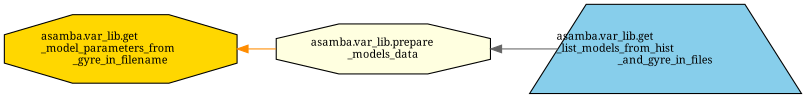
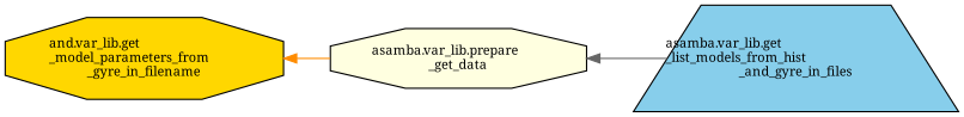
  digraph {
    fontname="Noto Serif"
    rankdir=LR
    node [color=black fontname="Noto Serif" fontsize=10 shape=octagon style=filled]
    edge [dir=back fontname="Noto Serif" fontsize=10 labelfontname=Helvetica labelfontsize=10 style=solid]
-   n1 [fillcolor=gold fontcolor=black height=0.2 label="asamba.var_lib.get\l_model_parameters_from\l_gyre_in_filename" width=0.4]
-   n2 [fillcolor=lightyellow height=0.2 label="asamba.var_lib.prepare\l_models_data" width=0.4]
+   n1 [fillcolor=gold fontcolor=black height=0.2 label="and.var_lib.get\l_model_parameters_from\l_gyre_in_filename" width=0.4]
+   n2 [fillcolor=lightyellow height=0.2 label="asamba.var_lib.prepare\l_get_data" width=0.4]
    n3 [fillcolor=skyblue height=0.2 label="asamba.var_lib.get\l_list_models_from_hist\l_and_gyre_in_files" shape=trapezium width=0.4]
    n1 -> n2 [color=darkorange]
    n2 -> n3 [color=gray40]
  }
